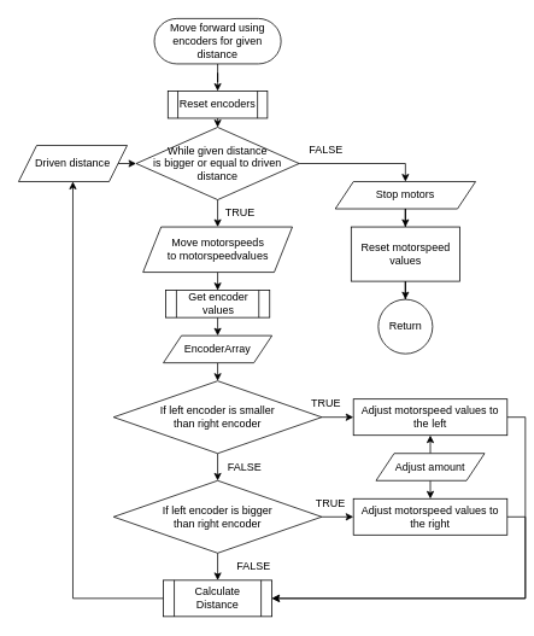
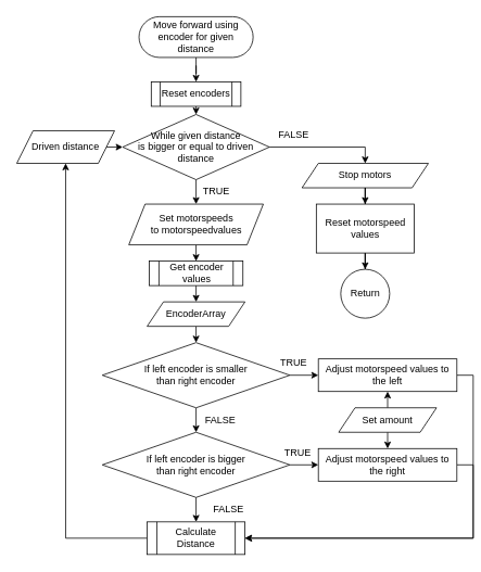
  <mxCell id="0" />
  <mxCell id="1" parent="0" />
  <mxCell id="2" value="" style="edgeStyle=orthogonalEdgeStyle;rounded=0;orthogonalLoop=1;jettySize=auto;html=1;" parent="1" source="3" target="5" edge="1"><mxGeometry relative="1" as="geometry" /></mxCell>
- <mxCell id="3" value="Move forward using encoders for given distance" style="rounded=1;whiteSpace=wrap;html=1;arcSize=50;" parent="1" vertex="1"><mxGeometry x="170" y="20" width="140" height="50" as="geometry" /></mxCell>
+ <mxCell id="3" value="Move forward using encoder for given distance" style="rounded=1;whiteSpace=wrap;html=1;arcSize=50;" parent="1" vertex="1"><mxGeometry x="170" y="20" width="140" height="50" as="geometry" /></mxCell>
  <mxCell id="4" style="edgeStyle=orthogonalEdgeStyle;rounded=0;orthogonalLoop=1;jettySize=auto;html=1;exitX=0.5;exitY=1;exitDx=0;exitDy=0;entryX=0.5;entryY=0;entryDx=0;entryDy=0;" parent="1" source="5" target="8" edge="1"><mxGeometry relative="1" as="geometry" /></mxCell>
  <mxCell id="5" value="Reset encoders" style="shape=process;whiteSpace=wrap;html=1;backgroundOutline=1;" parent="1" vertex="1"><mxGeometry x="185" y="100" width="110" height="30" as="geometry" /></mxCell>
  <mxCell id="6" style="edgeStyle=orthogonalEdgeStyle;rounded=0;orthogonalLoop=1;jettySize=auto;html=1;exitX=0.5;exitY=1;exitDx=0;exitDy=0;entryX=0.5;entryY=0;entryDx=0;entryDy=0;" parent="1" source="8" target="10" edge="1"><mxGeometry relative="1" as="geometry" /></mxCell>
  <mxCell id="7" style="edgeStyle=orthogonalEdgeStyle;rounded=0;orthogonalLoop=1;jettySize=auto;html=1;exitX=1;exitY=0.5;exitDx=0;exitDy=0;entryX=0.5;entryY=0;entryDx=0;entryDy=0;" parent="1" source="8" target="36" edge="1"><mxGeometry relative="1" as="geometry"><mxPoint x="375" y="180" as="targetPoint" /></mxGeometry></mxCell>
  <mxCell id="8" value="While given distance &lt;br&gt;is bigger or equal to driven distance" style="rhombus;whiteSpace=wrap;html=1;" parent="1" vertex="1"><mxGeometry x="150" y="140" width="180" height="80" as="geometry" /></mxCell>
  <mxCell id="9" style="edgeStyle=orthogonalEdgeStyle;rounded=0;orthogonalLoop=1;jettySize=auto;html=1;exitX=0.5;exitY=1;exitDx=0;exitDy=0;entryX=0.5;entryY=0;entryDx=0;entryDy=0;" parent="1" source="10" target="12" edge="1"><mxGeometry relative="1" as="geometry" /></mxCell>
- <mxCell id="10" value="Move motorspeeds &lt;br&gt;to motorspeedvalues" style="shape=parallelogram;perimeter=parallelogramPerimeter;whiteSpace=wrap;html=1;fixedSize=1;" parent="1" vertex="1"><mxGeometry x="157.5" y="250" width="165" height="50" as="geometry" /></mxCell>
+ <mxCell id="10" value="Set motorspeeds &lt;br&gt;to motorspeedvalues" style="shape=parallelogram;perimeter=parallelogramPerimeter;whiteSpace=wrap;html=1;fixedSize=1;" parent="1" vertex="1"><mxGeometry x="157.5" y="250" width="165" height="50" as="geometry" /></mxCell>
  <mxCell id="11" style="edgeStyle=orthogonalEdgeStyle;rounded=0;orthogonalLoop=1;jettySize=auto;html=1;exitX=0.5;exitY=1;exitDx=0;exitDy=0;entryX=0.5;entryY=0;entryDx=0;entryDy=0;" parent="1" source="12" target="17" edge="1"><mxGeometry relative="1" as="geometry" /></mxCell>
  <mxCell id="12" value="Get encoder values" style="shape=process;whiteSpace=wrap;html=1;backgroundOutline=1;" parent="1" vertex="1"><mxGeometry x="182.5" y="320" width="115" height="30" as="geometry" /></mxCell>
  <mxCell id="13" style="edgeStyle=orthogonalEdgeStyle;rounded=0;orthogonalLoop=1;jettySize=auto;html=1;exitX=1;exitY=0.5;exitDx=0;exitDy=0;entryX=0;entryY=0.5;entryDx=0;entryDy=0;" parent="1" source="15" target="19" edge="1"><mxGeometry relative="1" as="geometry" /></mxCell>
  <mxCell id="14" style="edgeStyle=orthogonalEdgeStyle;rounded=0;orthogonalLoop=1;jettySize=auto;html=1;exitX=0.5;exitY=1;exitDx=0;exitDy=0;entryX=0.5;entryY=0;entryDx=0;entryDy=0;" parent="1" source="15" target="22" edge="1"><mxGeometry relative="1" as="geometry" /></mxCell>
  <mxCell id="15" value="If left encoder is smaller &lt;br&gt;than right encoder" style="rhombus;whiteSpace=wrap;html=1;" parent="1" vertex="1"><mxGeometry x="125" y="420" width="230" height="80" as="geometry" /></mxCell>
  <mxCell id="16" style="edgeStyle=orthogonalEdgeStyle;rounded=0;orthogonalLoop=1;jettySize=auto;html=1;exitX=0.5;exitY=1;exitDx=0;exitDy=0;entryX=0.5;entryY=0;entryDx=0;entryDy=0;" parent="1" source="17" target="15" edge="1"><mxGeometry relative="1" as="geometry" /></mxCell>
  <mxCell id="17" value="EncoderArray" style="shape=parallelogram;perimeter=parallelogramPerimeter;whiteSpace=wrap;html=1;fixedSize=1;" parent="1" vertex="1"><mxGeometry x="180" y="370" width="120" height="30" as="geometry" /></mxCell>
  <mxCell id="18" style="edgeStyle=orthogonalEdgeStyle;rounded=0;orthogonalLoop=1;jettySize=auto;html=1;exitX=1;exitY=0.5;exitDx=0;exitDy=0;entryX=1;entryY=0.5;entryDx=0;entryDy=0;" parent="1" source="19" target="32" edge="1"><mxGeometry relative="1" as="geometry" /></mxCell>
  <mxCell id="19" value="Adjust motorspeed values to the left" style="rounded=0;whiteSpace=wrap;html=1;" parent="1" vertex="1"><mxGeometry x="390" y="440" width="170" height="40" as="geometry" /></mxCell>
  <mxCell id="20" style="edgeStyle=orthogonalEdgeStyle;rounded=0;orthogonalLoop=1;jettySize=auto;html=1;exitX=1;exitY=0.5;exitDx=0;exitDy=0;entryX=0;entryY=0.5;entryDx=0;entryDy=0;" parent="1" source="22" target="24" edge="1"><mxGeometry relative="1" as="geometry" /></mxCell>
  <mxCell id="21" style="edgeStyle=orthogonalEdgeStyle;rounded=0;orthogonalLoop=1;jettySize=auto;html=1;exitX=0.5;exitY=1;exitDx=0;exitDy=0;entryX=0.5;entryY=0;entryDx=0;entryDy=0;" parent="1" source="22" target="32" edge="1"><mxGeometry relative="1" as="geometry"><mxPoint x="239.684" y="640" as="targetPoint" /></mxGeometry></mxCell>
  <mxCell id="22" value="If left encoder is bigger&lt;br style=&quot;border-color: var(--border-color);&quot;&gt;than right encoder" style="rhombus;whiteSpace=wrap;html=1;" parent="1" vertex="1"><mxGeometry x="125" y="530" width="230" height="80" as="geometry" /></mxCell>
  <mxCell id="23" style="edgeStyle=orthogonalEdgeStyle;rounded=0;orthogonalLoop=1;jettySize=auto;html=1;exitX=1;exitY=0.5;exitDx=0;exitDy=0;entryX=1;entryY=0.5;entryDx=0;entryDy=0;" parent="1" source="24" target="32" edge="1"><mxGeometry relative="1" as="geometry" /></mxCell>
  <mxCell id="24" value="Adjust motorspeed values to the right" style="rounded=0;whiteSpace=wrap;html=1;" parent="1" vertex="1"><mxGeometry x="390" y="550" width="170" height="40" as="geometry" /></mxCell>
  <mxCell id="25" value="FALSE" style="text;html=1;strokeColor=none;fillColor=none;align=center;verticalAlign=middle;whiteSpace=wrap;rounded=0;" parent="1" vertex="1"><mxGeometry x="240" y="500" width="60" height="30" as="geometry" /></mxCell>
  <mxCell id="26" value="TRUE" style="text;html=1;strokeColor=none;fillColor=none;align=center;verticalAlign=middle;whiteSpace=wrap;rounded=0;" parent="1" vertex="1"><mxGeometry x="330" y="430" width="60" height="30" as="geometry" /></mxCell>
  <mxCell id="27" value="TRUE" style="text;html=1;strokeColor=none;fillColor=none;align=center;verticalAlign=middle;whiteSpace=wrap;rounded=0;" parent="1" vertex="1"><mxGeometry x="335" y="540" width="60" height="30" as="geometry" /></mxCell>
  <mxCell id="28" value="FALSE" style="text;html=1;strokeColor=none;fillColor=none;align=center;verticalAlign=middle;whiteSpace=wrap;rounded=0;" parent="1" vertex="1"><mxGeometry x="250" y="610" width="60" height="30" as="geometry" /></mxCell>
  <mxCell id="29" style="edgeStyle=orthogonalEdgeStyle;rounded=0;orthogonalLoop=1;jettySize=auto;html=1;exitX=1;exitY=0.5;exitDx=0;exitDy=0;entryX=0;entryY=0.5;entryDx=0;entryDy=0;" parent="1" source="30" target="8" edge="1"><mxGeometry relative="1" as="geometry" /></mxCell>
  <mxCell id="30" value="Driven distance" style="shape=parallelogram;perimeter=parallelogramPerimeter;whiteSpace=wrap;html=1;fixedSize=1;" parent="1" vertex="1"><mxGeometry x="20" y="160" width="120" height="40" as="geometry" /></mxCell>
  <mxCell id="31" style="edgeStyle=orthogonalEdgeStyle;rounded=0;orthogonalLoop=1;jettySize=auto;html=1;exitX=0;exitY=0.5;exitDx=0;exitDy=0;entryX=0.5;entryY=1;entryDx=0;entryDy=0;" parent="1" source="32" target="30" edge="1"><mxGeometry relative="1" as="geometry" /></mxCell>
  <mxCell id="32" value="Calculate Distance" style="shape=process;whiteSpace=wrap;html=1;backgroundOutline=1;" parent="1" vertex="1"><mxGeometry x="180" y="640" width="120" height="40" as="geometry" /></mxCell>
  <mxCell id="33" value="TRUE" style="text;html=1;strokeColor=none;fillColor=none;align=center;verticalAlign=middle;whiteSpace=wrap;rounded=0;" parent="1" vertex="1"><mxGeometry x="235" y="220" width="60" height="30" as="geometry" /></mxCell>
  <mxCell id="34" value="FALSE" style="text;html=1;strokeColor=none;fillColor=none;align=center;verticalAlign=middle;whiteSpace=wrap;rounded=0;" parent="1" vertex="1"><mxGeometry x="330" y="150" width="60" height="30" as="geometry" /></mxCell>
  <mxCell id="35" value="" style="edgeStyle=orthogonalEdgeStyle;rounded=0;orthogonalLoop=1;jettySize=auto;html=1;" parent="1" source="36" target="38" edge="1"><mxGeometry relative="1" as="geometry" /></mxCell>
  <mxCell id="36" value="Stop motors" style="shape=parallelogram;perimeter=parallelogramPerimeter;whiteSpace=wrap;html=1;fixedSize=1;" parent="1" vertex="1"><mxGeometry x="370" y="200" width="155" height="30" as="geometry" /></mxCell>
  <mxCell id="37" value="" style="edgeStyle=orthogonalEdgeStyle;rounded=0;orthogonalLoop=1;jettySize=auto;html=1;" parent="1" source="38" target="39" edge="1"><mxGeometry relative="1" as="geometry" /></mxCell>
  <mxCell id="38" value="Reset motorspeed values" style="whiteSpace=wrap;html=1;rounded=0;" parent="1" vertex="1"><mxGeometry x="387.5" y="250" width="120" height="60" as="geometry" /></mxCell>
  <mxCell id="39" value="Return" style="ellipse;whiteSpace=wrap;html=1;rounded=0;" parent="1" vertex="1"><mxGeometry x="417.5" y="330" width="60" height="60" as="geometry" /></mxCell>
  <mxCell id="40" style="edgeStyle=orthogonalEdgeStyle;rounded=0;orthogonalLoop=1;jettySize=auto;html=1;exitX=0.5;exitY=0;exitDx=0;exitDy=0;entryX=0.5;entryY=1;entryDx=0;entryDy=0;" parent="1" source="42" target="19" edge="1"><mxGeometry relative="1" as="geometry" /></mxCell>
  <mxCell id="41" style="edgeStyle=orthogonalEdgeStyle;rounded=0;orthogonalLoop=1;jettySize=auto;html=1;exitX=0.5;exitY=1;exitDx=0;exitDy=0;entryX=0.5;entryY=0;entryDx=0;entryDy=0;" parent="1" source="42" target="24" edge="1"><mxGeometry relative="1" as="geometry" /></mxCell>
- <mxCell id="42" value="Adjust amount" style="shape=parallelogram;perimeter=parallelogramPerimeter;whiteSpace=wrap;html=1;fixedSize=1;" parent="1" vertex="1"><mxGeometry x="415" y="500" width="120" height="30" as="geometry" /></mxCell>
+ <mxCell id="42" value="Set amount" style="shape=parallelogram;perimeter=parallelogramPerimeter;whiteSpace=wrap;html=1;fixedSize=1;" parent="1" vertex="1"><mxGeometry x="415" y="500" width="120" height="30" as="geometry" /></mxCell>
